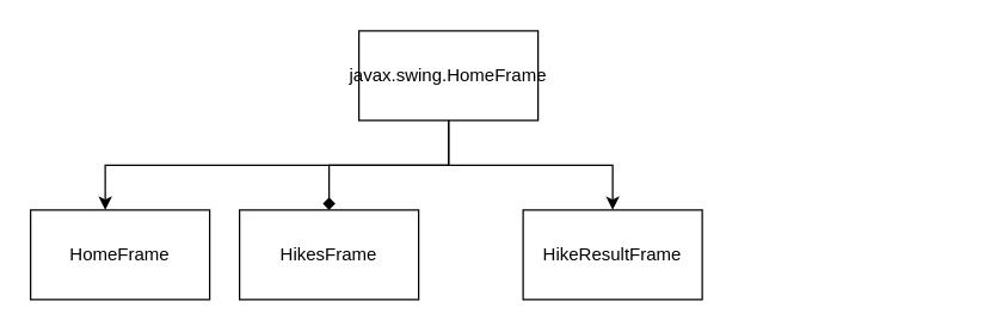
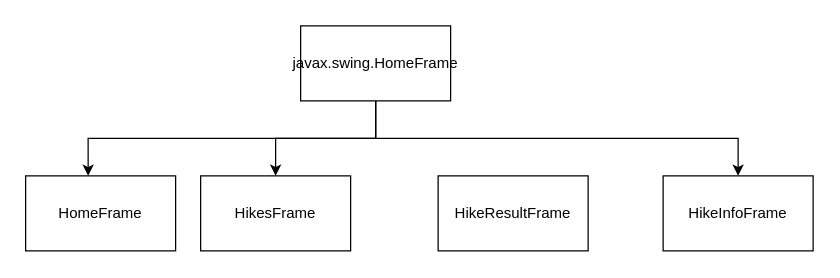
  <mxCell id="0" />
  <mxCell id="1" parent="0" />
+ <mxCell id="2" style="edgeStyle=orthogonalEdgeStyle;rounded=0;orthogonalLoop=1;jettySize=auto;html=1;exitX=0.5;exitY=1;exitDx=0;exitDy=0;entryX=0.5;entryY=0;entryDx=0;entryDy=0;" edge="1" parent="1" source="6" target="10"><mxGeometry relative="1" as="geometry" /></mxCell>
  <mxCell id="3" style="edgeStyle=orthogonalEdgeStyle;rounded=0;orthogonalLoop=1;jettySize=auto;html=1;exitX=0.5;exitY=1;exitDx=0;exitDy=0;entryX=0.417;entryY=0;entryDx=0;entryDy=0;entryPerimeter=0;" edge="1" parent="1" source="6" target="7"><mxGeometry relative="1" as="geometry" /></mxCell>
- <mxCell id="4" style="edgeStyle=orthogonalEdgeStyle;rounded=0;orthogonalLoop=1;jettySize=auto;html=1;exitX=0.5;exitY=1;exitDx=0;exitDy=0;entryX=0.5;entryY=0;entryDx=0;entryDy=0;endArrow=diamond;" edge="1" parent="1" source="6" target="8"><mxGeometry relative="1" as="geometry" /></mxCell>
- <mxCell id="5" style="edgeStyle=orthogonalEdgeStyle;rounded=0;orthogonalLoop=1;jettySize=auto;html=1;exitX=0.5;exitY=1;exitDx=0;exitDy=0;entryX=0.5;entryY=0;entryDx=0;entryDy=0;" edge="1" parent="1" source="6" target="9"><mxGeometry relative="1" as="geometry" /></mxCell>
+ <mxCell id="4" style="edgeStyle=orthogonalEdgeStyle;rounded=0;orthogonalLoop=1;jettySize=auto;html=1;exitX=0.5;exitY=1;exitDx=0;exitDy=0;entryX=0.5;entryY=0;entryDx=0;entryDy=0;" edge="1" parent="1" source="6" target="8"><mxGeometry relative="1" as="geometry" /></mxCell>
  <mxCell id="6" value="javax.swing.HomeFrame" style="rounded=0;whiteSpace=wrap;html=1;" vertex="1" parent="1"><mxGeometry x="240" y="20" width="120" height="60" as="geometry" /></mxCell>
  <mxCell id="7" value="HomeFrame" style="rounded=0;whiteSpace=wrap;html=1;" vertex="1" parent="1"><mxGeometry x="20" y="140" width="120" height="60" as="geometry" /></mxCell>
  <mxCell id="8" value="HikesFrame" style="rounded=0;whiteSpace=wrap;html=1;" vertex="1" parent="1"><mxGeometry x="160" y="140" width="120" height="60" as="geometry" /></mxCell>
  <mxCell id="9" value="HikeResultFrame" style="rounded=0;whiteSpace=wrap;html=1;" vertex="1" parent="1"><mxGeometry x="350" y="140" width="120" height="60" as="geometry" /></mxCell>
+ <mxCell id="10" value="HikeInfoFrame" style="rounded=0;whiteSpace=wrap;html=1;" vertex="1" parent="1"><mxGeometry x="530" y="140" width="120" height="60" as="geometry" /></mxCell>
